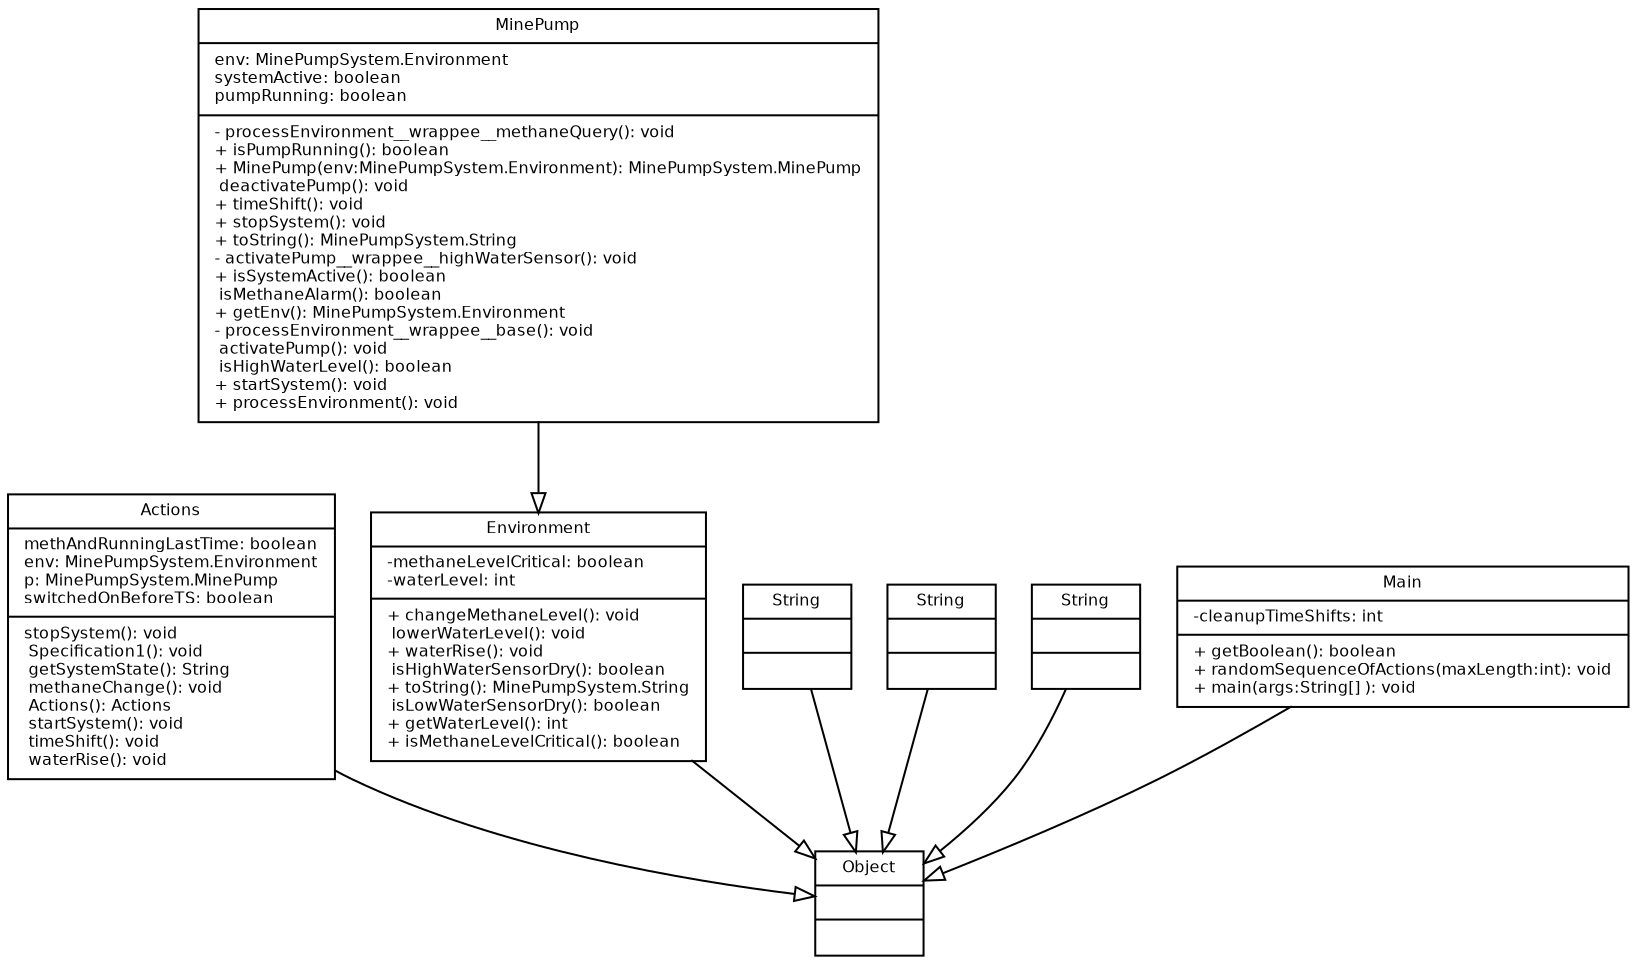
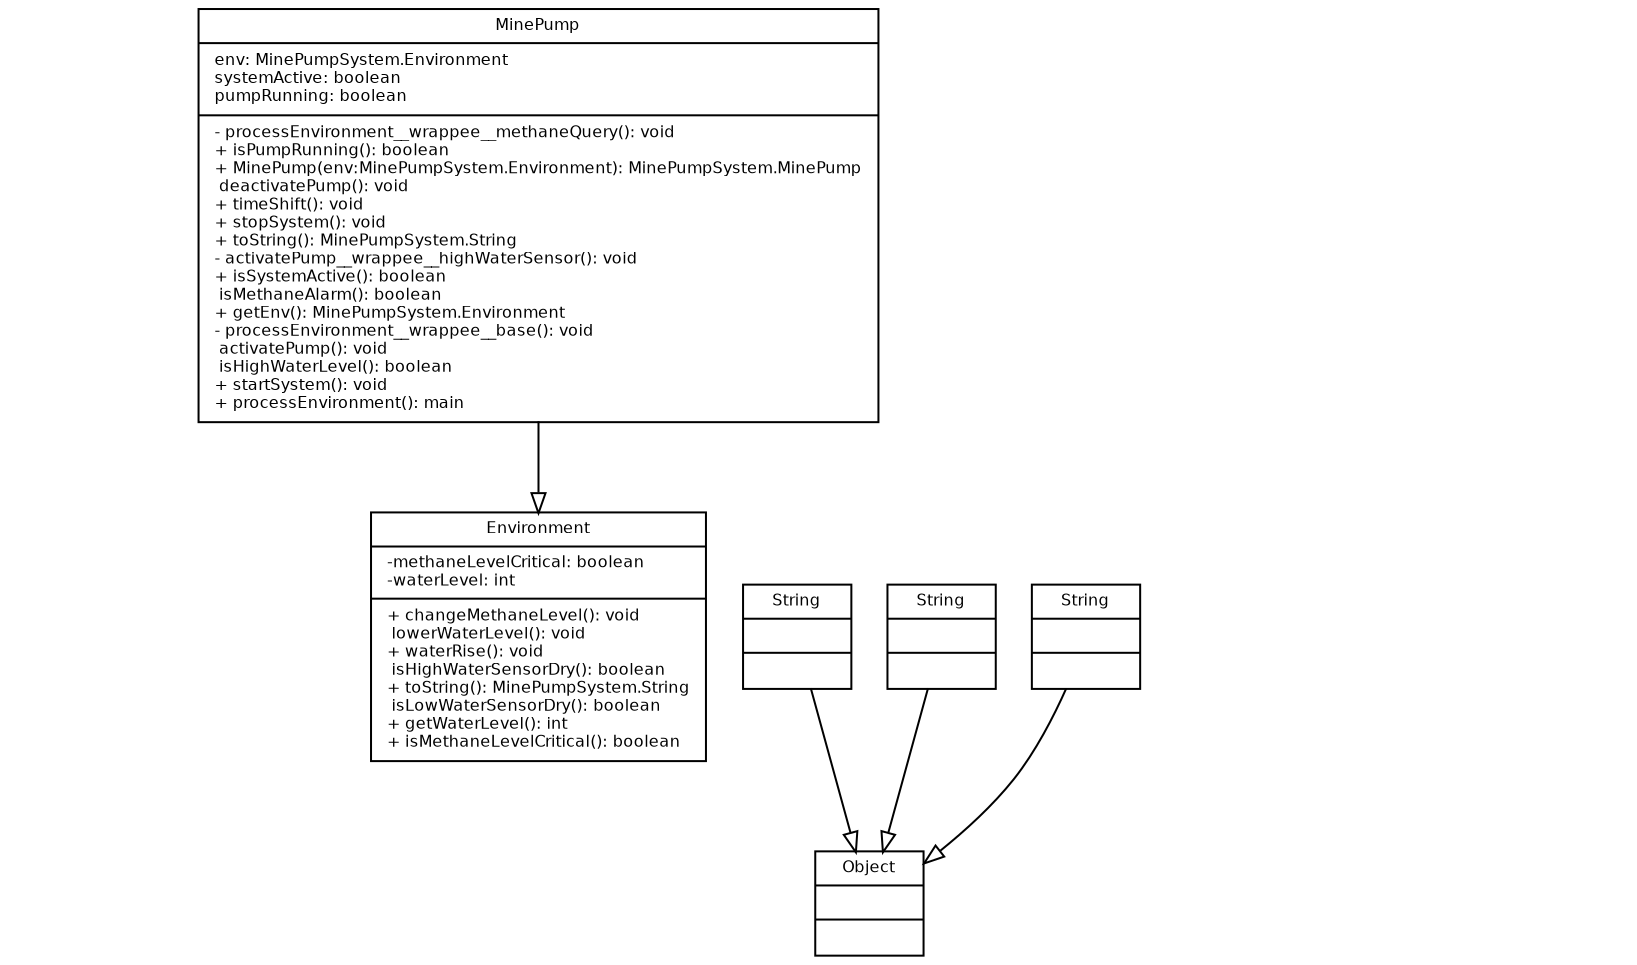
  digraph {
    fontname="Bitstream Vera Sans"
    fontsize=8
    node [fontname="Bitstream Vera Sans" fontsize=8 shape=record]
    edge [arrowhead=empty arrowtail=none fontname="Bitstream Vera Sans" fontsize=8 style=solid]
    n1 [label="{Object||}"]
-   n2 [label="{Actions|methAndRunningLastTime: boolean\lenv: MinePumpSystem.Environment\lp: MinePumpSystem.MinePump\lswitchedOnBeforeTS: boolean\l| stopSystem(): void\l Specification1(): void\l getSystemState(): String\l methaneChange(): void\l Actions(): Actions\l startSystem(): void\l timeShift(): void\l waterRise(): void\l}"]
    n3 [label="{Environment|-methaneLevelCritical: boolean\l-waterLevel: int\l|+ changeMethaneLevel(): void\l lowerWaterLevel(): void\l+ waterRise(): void\l isHighWaterSensorDry(): boolean\l+ toString(): MinePumpSystem.String\l isLowWaterSensorDry(): boolean\l+ getWaterLevel(): int\l+ isMethaneLevelCritical(): boolean\l}"]
-   n4 [label="{MinePump|env: MinePumpSystem.Environment\lsystemActive: boolean\lpumpRunning: boolean\l|- processEnvironment__wrappee__methaneQuery(): void\l+ isPumpRunning(): boolean\l+ MinePump(env:MinePumpSystem.Environment): MinePumpSystem.MinePump\l deactivatePump(): void\l+ timeShift(): void\l+ stopSystem(): void\l+ toString(): MinePumpSystem.String\l- activatePump__wrappee__highWaterSensor(): void\l+ isSystemActive(): boolean\l isMethaneAlarm(): boolean\l+ getEnv(): MinePumpSystem.Environment\l- processEnvironment__wrappee__base(): void\l activatePump(): void\l isHighWaterLevel(): boolean\l+ startSystem(): void\l+ processEnvironment(): void\l}"]
+   n4 [label="{MinePump|env: MinePumpSystem.Environment\lsystemActive: boolean\lpumpRunning: boolean\l|- processEnvironment__wrappee__methaneQuery(): void\l+ isPumpRunning(): boolean\l+ MinePump(env:MinePumpSystem.Environment): MinePumpSystem.MinePump\l deactivatePump(): void\l+ timeShift(): void\l+ stopSystem(): void\l+ toString(): MinePumpSystem.String\l- activatePump__wrappee__highWaterSensor(): void\l+ isSystemActive(): boolean\l isMethaneAlarm(): boolean\l+ getEnv(): MinePumpSystem.Environment\l- processEnvironment__wrappee__base(): void\l activatePump(): void\l isHighWaterLevel(): boolean\l+ startSystem(): void\l+ processEnvironment(): main\l}"]
    n5 [label="{String||}"]
    n6 [label="{String||}"]
    n7 [label="{String||}"]
-   n8 [label="{Main|-cleanupTimeShifts: int\l|+ getBoolean(): boolean\l+ randomSequenceOfActions(maxLength:int): void\l+ main(args:String[] ): void\l}"]
-   n2 -> n1
-   n3 -> n1
    n4 -> n3
    n5 -> n1
    n6 -> n1
    n7 -> n1
-   n8 -> n1
  }
